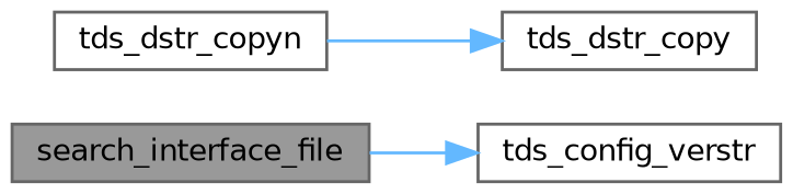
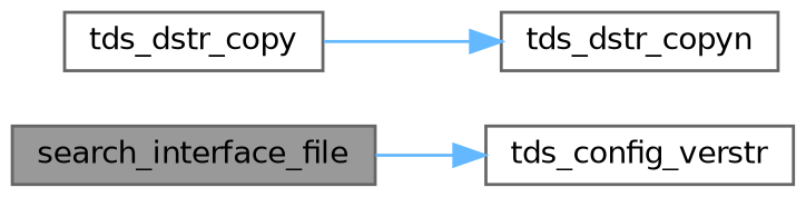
  digraph {
    rankdir=LR
    node [color=grey40 fillcolor=white fontname=Helvetica fontsize=10 shape=box style=filled]
    edge [color=steelblue1 fontname=Helvetica fontsize=10 labelfontname=Helvetica labelfontsize=10 style=solid]
    n1 [color=gray40 fillcolor=grey60 fontcolor=black height=0.2 label=search_interface_file width=0.4]
    n2 [height=0.2 label=tds_config_verstr width=0.4]
    n3 [height=0.2 label=tds_dstr_copy width=0.4]
    n4 [height=0.2 label=tds_dstr_copyn width=0.4]
    n1 -> n2
-   n4 -> n3
+   n3 -> n4
  }
